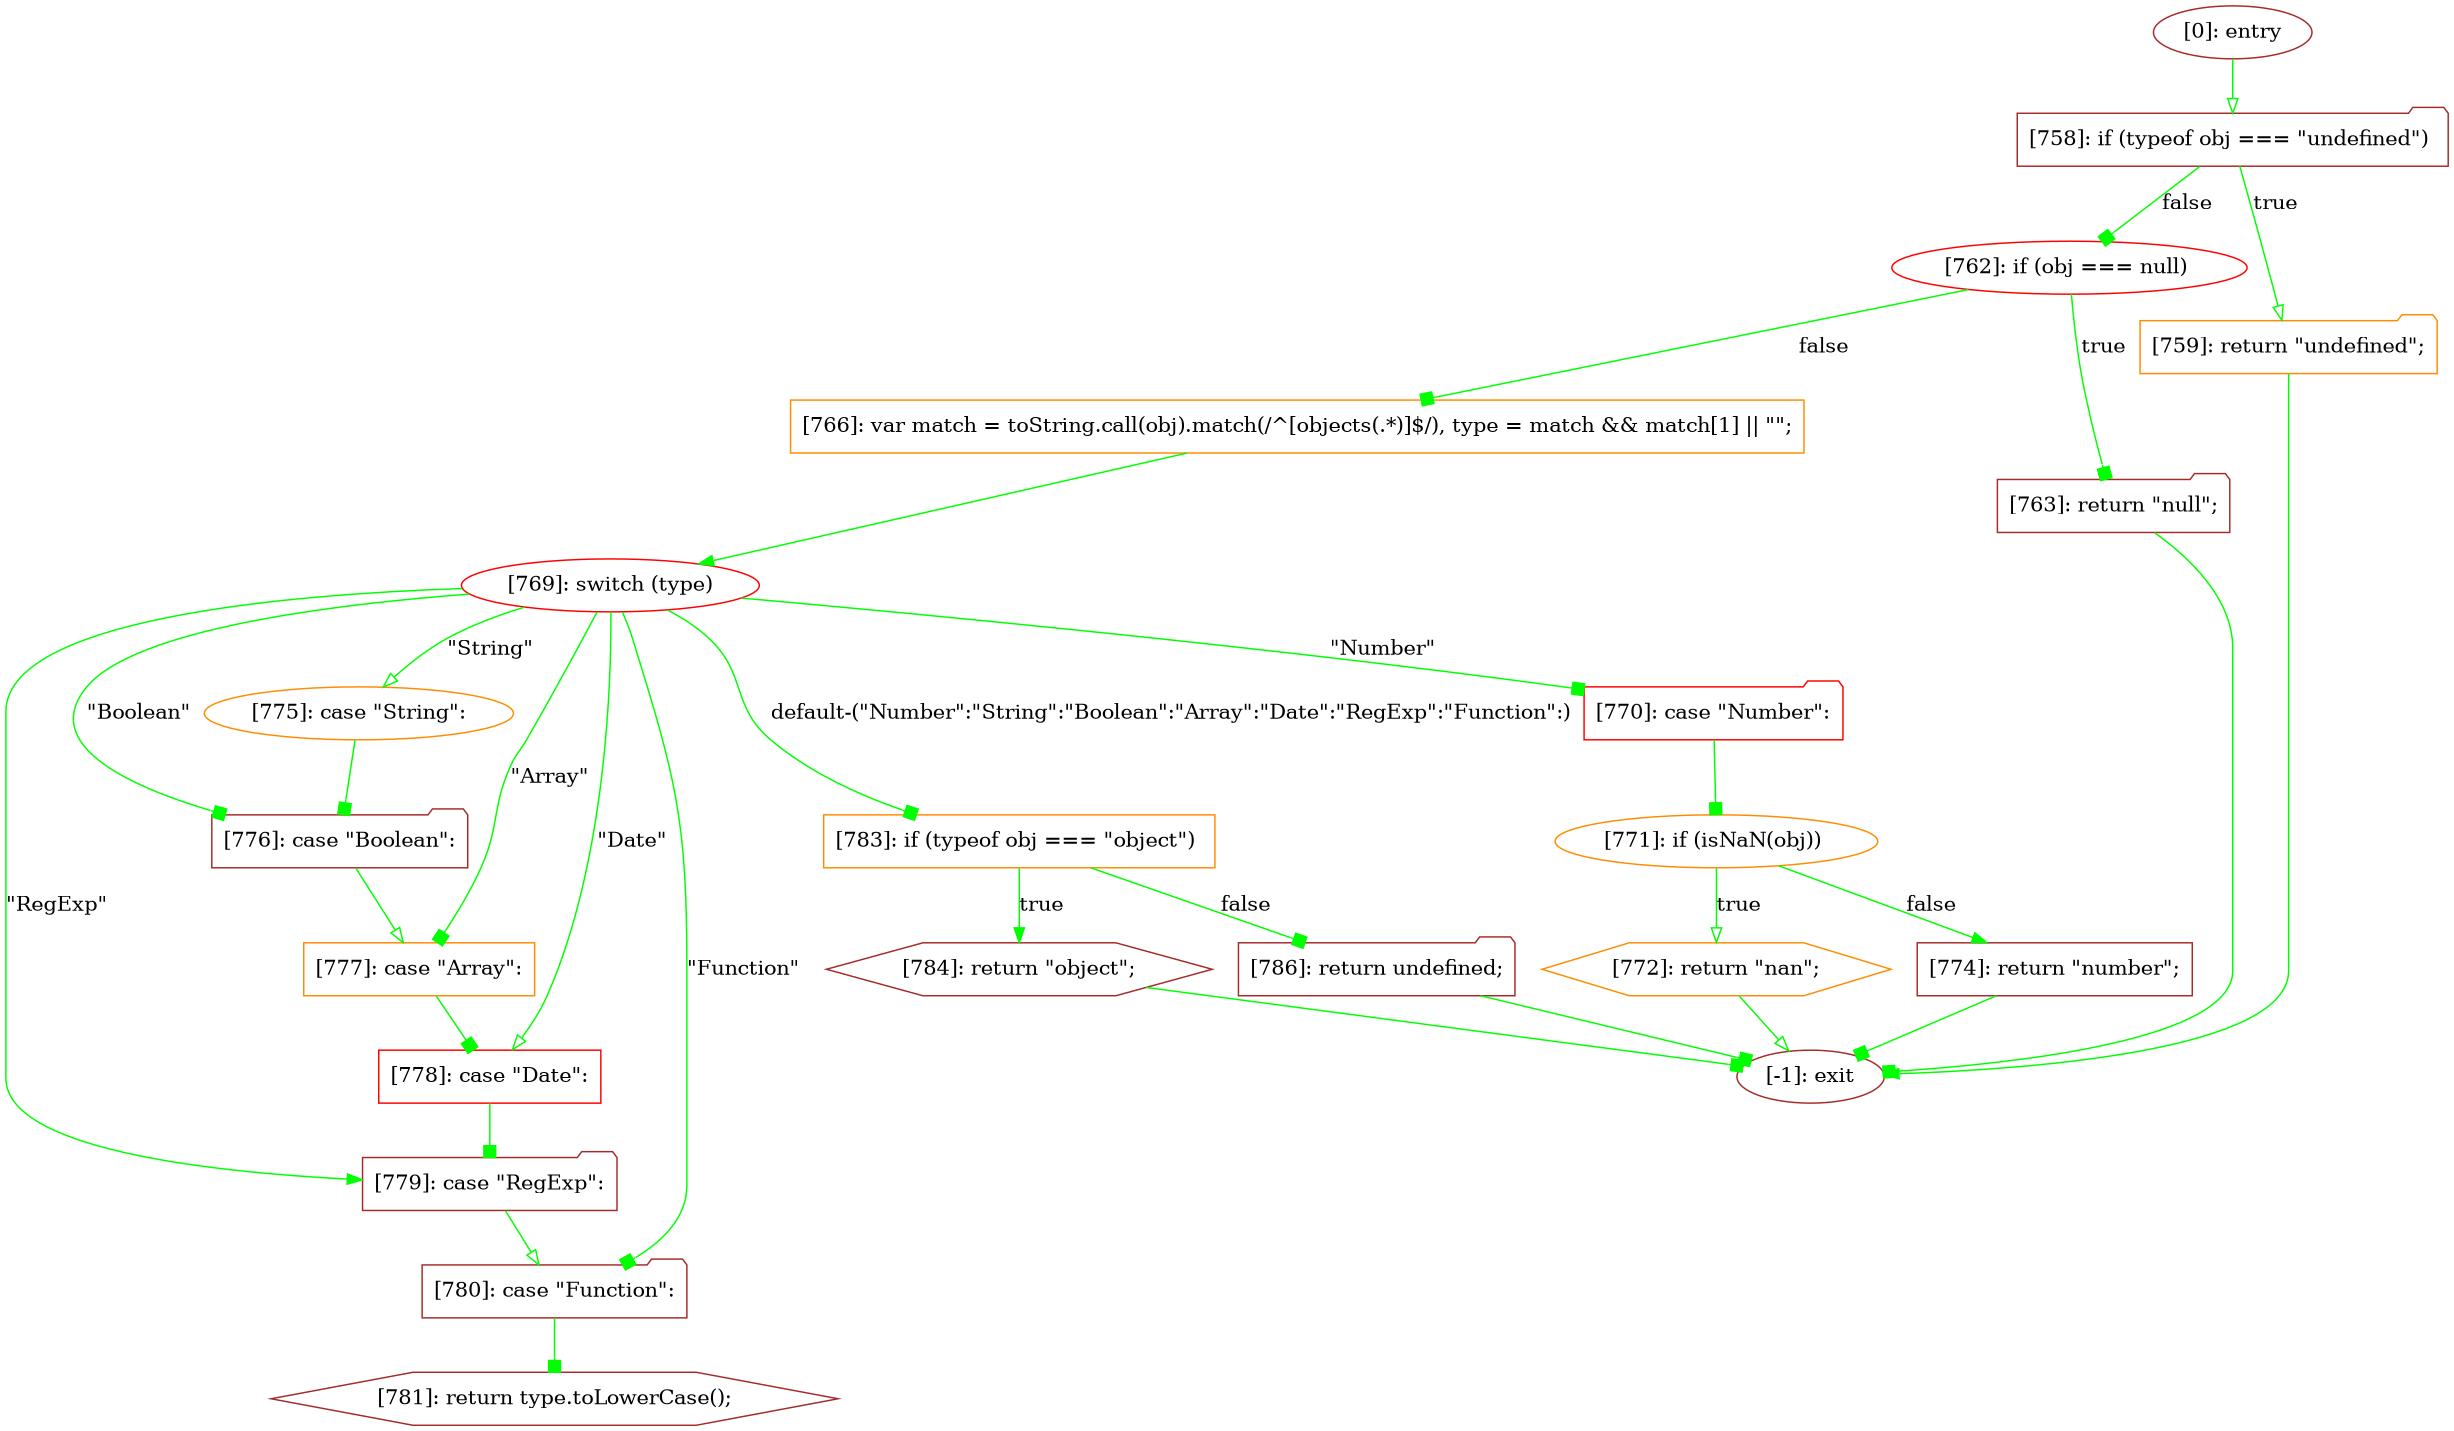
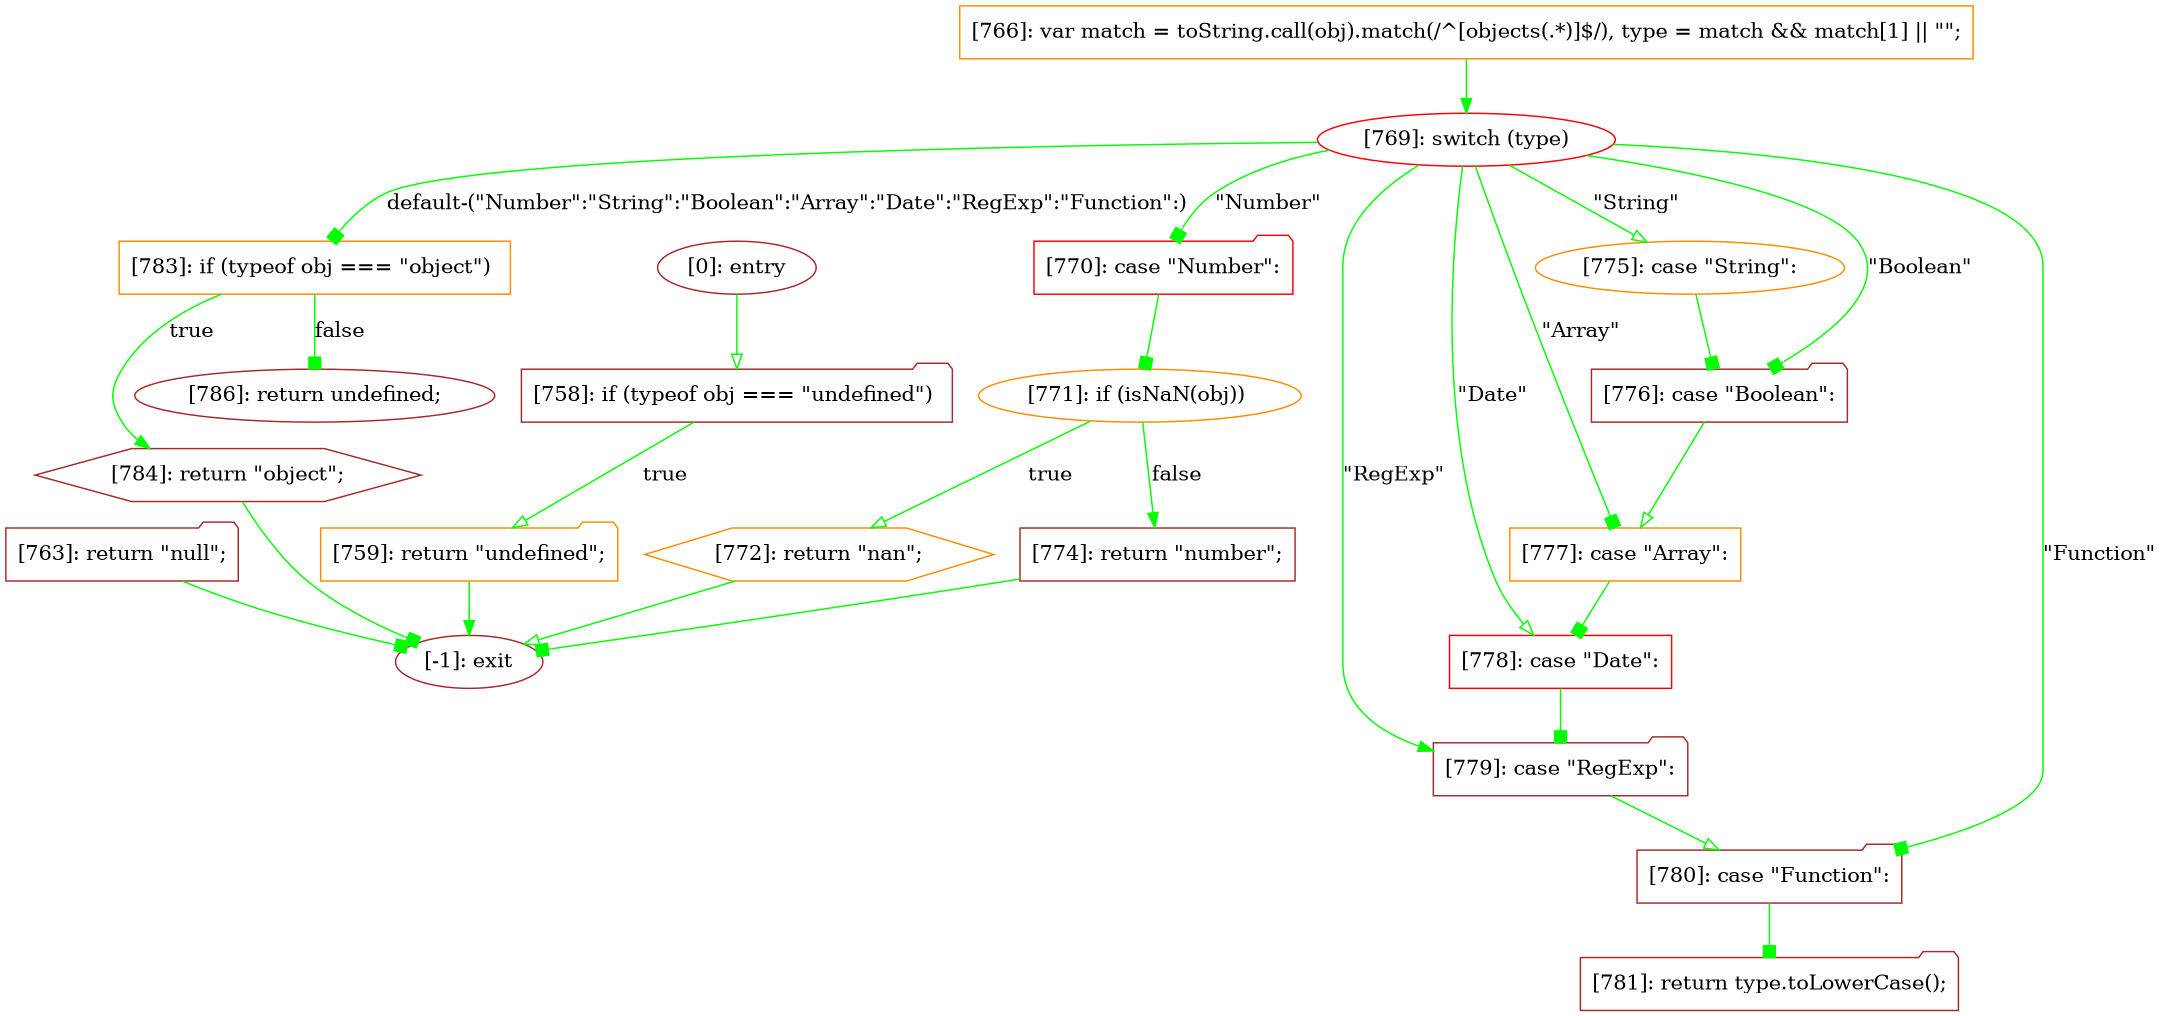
  digraph {
    node [color=brown shape=ellipse]
    edge [arrowhead=box color=green]
    n1 [label="[784]: return \"object\";\n" shape=hexagon]
    n2 [label="[-1]: exit"]
    n3 [color=darkorange label="[783]: if (typeof obj === \"object\") " shape=box]
-   n4 [label="[786]: return undefined;\n" shape=folder]
+   n4 [label="[786]: return undefined;\n"]
    n5 [color=darkorange label="[775]: case \"String\":\n"]
    n6 [label="[776]: case \"Boolean\":\n" shape=folder]
    n7 [color=darkorange label="[777]: case \"Array\":\n" shape=box]
    n8 [label="[758]: if (typeof obj === \"undefined\") " shape=folder]
-   n9 [color=red label="[762]: if (obj === null) "]
    n10 [color=darkorange label="[759]: return \"undefined\";\n" shape=folder]
    n11 [color=darkorange label="[766]: var match = toString.call(obj).match(/^\[object\s(.*)\]$/), type = match && match[1] || \"\";\n" shape=box]
    n12 [label="[763]: return \"null\";\n" shape=folder]
    n13 [color=red label="[778]: case \"Date\":\n" shape=box]
    n14 [label="[779]: case \"RegExp\":\n" shape=folder]
    n15 [label="[780]: case \"Function\":\n" shape=folder]
    n16 [color=red label="[769]: switch (type)"]
    n17 [color=red label="[770]: case \"Number\":\n" shape=folder]
    n18 [color=darkorange label="[771]: if (isNaN(obj)) "]
-   n19 [label="[781]: return type.toLowerCase();\n" shape=hexagon]
+   n19 [label="[781]: return type.toLowerCase();\n" shape=folder]
    n20 [label="[774]: return \"number\";\n" shape=box]
    n21 [color=darkorange label="[772]: return \"nan\";\n" shape=hexagon]
    n22 [label="[0]: entry"]
    n1 -> n2
    n3 -> n1 [arrowhead=normal label=true]
    n3 -> n4 [label=false]
-   n4 -> n2
    n5 -> n6
    n6 -> n7 [arrowhead=onormal]
    n7 -> n13
-   n8 -> n9 [label=false]
    n8 -> n10 [arrowhead=onormal label=true]
-   n9 -> n11 [label=false]
-   n9 -> n12 [label=true]
    n10 -> n2 [arrowhead=normal]
    n11 -> n16 [arrowhead=normal]
    n12 -> n2
    n13 -> n14
    n14 -> n15 [arrowhead=onormal]
    n15 -> n19
    n16 -> n3 [label="default-(\"Number\":\"String\":\"Boolean\":\"Array\":\"Date\":\"RegExp\":\"Function\":)"]
    n16 -> n5 [arrowhead=onormal label="\"String\""]
    n16 -> n6 [label="\"Boolean\""]
    n16 -> n7 [label="\"Array\""]
    n16 -> n13 [arrowhead=onormal label="\"Date\""]
    n16 -> n14 [arrowhead=normal label="\"RegExp\""]
    n16 -> n15 [label="\"Function\""]
    n16 -> n17 [label="\"Number\""]
    n17 -> n18
    n18 -> n20 [arrowhead=normal label=false]
    n18 -> n21 [arrowhead=onormal label=true]
    n20 -> n2
    n21 -> n2 [arrowhead=onormal]
    n22 -> n8 [arrowhead=onormal]
  }
